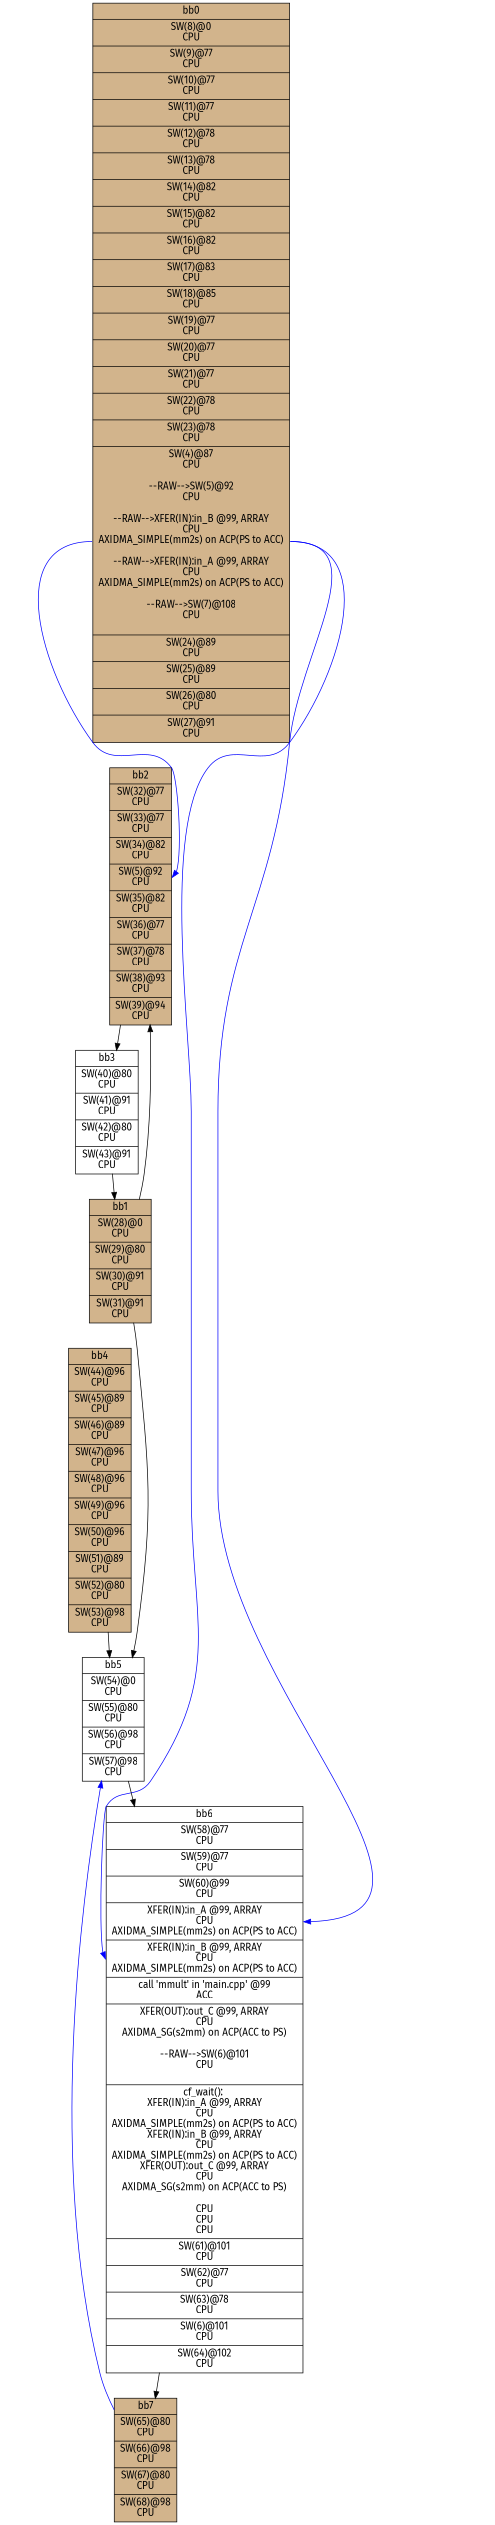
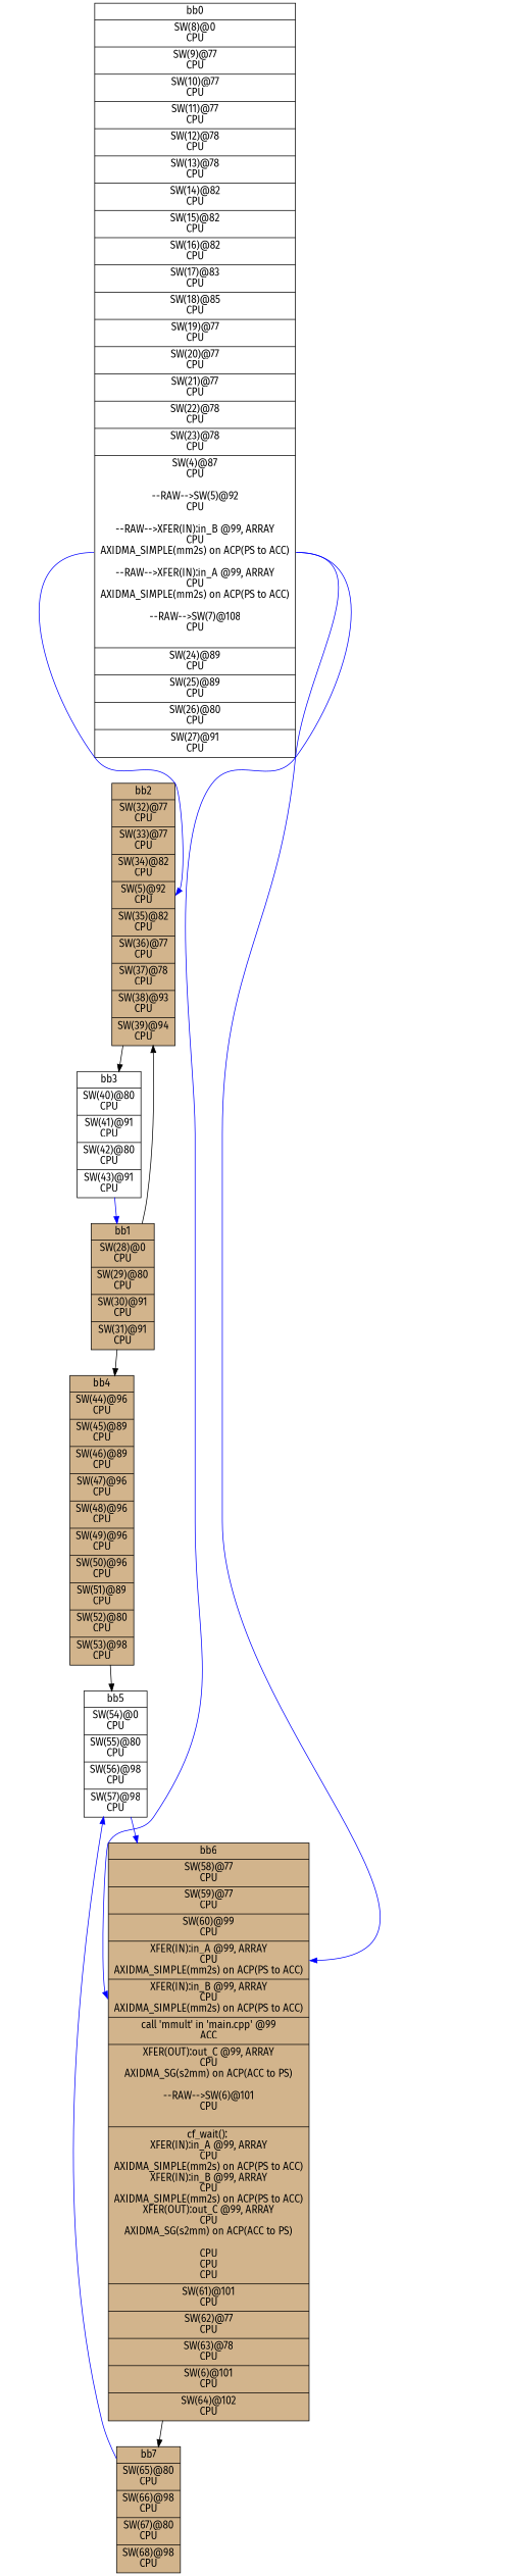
  digraph {
    fontname="Fira Sans"
    node [fillcolor=tan fontname="Fira Sans" shape=record style=filled]
    edge [fontname="Fira Sans"]
-   n1 [label="{bb0|<x0x2bab770>SW(8)@0\nCPU\n|<x0x2babb20>SW(9)@77\nCPU\n|<x0x2babcf0>SW(10)@77\nCPU\n|<x0x2babf30>SW(11)@77\nCPU\n|<x0x2bac170>SW(12)@78\nCPU\n|<x0x2bac3b0>SW(13)@78\nCPU\n|<x0x2bac5f0>SW(14)@82\nCPU\n|<x0x2bac800>SW(15)@82\nCPU\n|<x0x2baca10>SW(16)@82\nCPU\n|<x0x2bacc50>SW(17)@83\nCPU\n|<x0x2bacea0>SW(18)@85\nCPU\n|<x0x2bad0c0>SW(19)@77\nCPU\n|<x0x2badb10>SW(20)@77\nCPU\n|<x0x2badcc0>SW(21)@77\nCPU\n|<x0x2badee0>SW(22)@78\nCPU\n|<x0x2bae100>SW(23)@78\nCPU\n|<x0x2ba4110>SW(4)@87\nCPU\n\n--RAW--\>SW(5)@92\nCPU\n\n--RAW--\>XFER(IN):in_B @99, ARRAY\nCPU\nAXIDMA_SIMPLE(mm2s) on ACP(PS to ACC)\n\n--RAW--\>XFER(IN):in_A @99, ARRAY\nCPU\nAXIDMA_SIMPLE(mm2s) on ACP(PS to ACC)\n\n--RAW--\>SW(7)@108\nCPU\n\n|<x0x2bae320>SW(24)@89\nCPU\n|<x0x2bae530>SW(25)@89\nCPU\n|<x0x2bae770>SW(26)@80\nCPU\n|<x0x2bae9b0>SW(27)@91\nCPU\n}"]
+   n1 [fillcolor=white label="{bb0|<x0x2bab770>SW(8)@0\nCPU\n|<x0x2babb20>SW(9)@77\nCPU\n|<x0x2babcf0>SW(10)@77\nCPU\n|<x0x2babf30>SW(11)@77\nCPU\n|<x0x2bac170>SW(12)@78\nCPU\n|<x0x2bac3b0>SW(13)@78\nCPU\n|<x0x2bac5f0>SW(14)@82\nCPU\n|<x0x2bac800>SW(15)@82\nCPU\n|<x0x2baca10>SW(16)@82\nCPU\n|<x0x2bacc50>SW(17)@83\nCPU\n|<x0x2bacea0>SW(18)@85\nCPU\n|<x0x2bad0c0>SW(19)@77\nCPU\n|<x0x2badb10>SW(20)@77\nCPU\n|<x0x2badcc0>SW(21)@77\nCPU\n|<x0x2badee0>SW(22)@78\nCPU\n|<x0x2bae100>SW(23)@78\nCPU\n|<x0x2ba4110>SW(4)@87\nCPU\n\n--RAW--\>SW(5)@92\nCPU\n\n--RAW--\>XFER(IN):in_B @99, ARRAY\nCPU\nAXIDMA_SIMPLE(mm2s) on ACP(PS to ACC)\n\n--RAW--\>XFER(IN):in_A @99, ARRAY\nCPU\nAXIDMA_SIMPLE(mm2s) on ACP(PS to ACC)\n\n--RAW--\>SW(7)@108\nCPU\n\n|<x0x2bae320>SW(24)@89\nCPU\n|<x0x2bae530>SW(25)@89\nCPU\n|<x0x2bae770>SW(26)@80\nCPU\n|<x0x2bae9b0>SW(27)@91\nCPU\n}"]
    n2 [label="{bb2|<x0x2baeba0>SW(32)@77\nCPU\n|<x0x2baf880>SW(33)@77\nCPU\n|<x0x2bafac0>SW(34)@82\nCPU\n|<x0x2ba43d0>SW(5)@92\nCPU\n|<x0x2bafd80>SW(35)@82\nCPU\n|<x0x2baff90>SW(36)@77\nCPU\n|<x0x2bb01b0>SW(37)@78\nCPU\n|<x0x2bb03d0>SW(38)@93\nCPU\n|<x0x2bb05f0>SW(39)@94\nCPU\n}"]
-   n3 [fillcolor=white label="{bb6|<x0x2bb3180>SW(58)@77\nCPU\n|<x0x2bb3500>SW(59)@77\nCPU\n|<x0x2bb3720>SW(60)@99\nCPU\n|<x0x2bb6ea0>XFER(IN):in_A @99, ARRAY\nCPU\nAXIDMA_SIMPLE(mm2s) on ACP(PS to ACC)\n|<x0x2bb6f80>XFER(IN):in_B @99, ARRAY\nCPU\nAXIDMA_SIMPLE(mm2s) on ACP(PS to ACC)\n|<x0x2ba0590>call 'mmult' in 'main.cpp' @99\nACC\n|<x0x2bb7060>XFER(OUT):out_C @99, ARRAY\nCPU\nAXIDMA_SG(s2mm) on ACP(ACC to PS)\n\n--RAW--\>SW(6)@101\nCPU\n\n|<x0x2ba7980>cf_wait(): \nXFER(IN):in_A @99, ARRAY\nCPU\nAXIDMA_SIMPLE(mm2s) on ACP(PS to ACC)\nXFER(IN):in_B @99, ARRAY\nCPU\nAXIDMA_SIMPLE(mm2s) on ACP(PS to ACC)\nXFER(OUT):out_C @99, ARRAY\nCPU\nAXIDMA_SG(s2mm) on ACP(ACC to PS)\n\nCPU\nCPU\nCPU\n|<x0x2bb3940>SW(61)@101\nCPU\n|<x0x2bb3ba0>SW(62)@77\nCPU\n|<x0x2bb3de0>SW(63)@78\nCPU\n|<x0x2ba4fe0>SW(6)@101\nCPU\n|<x0x2bb4000>SW(64)@102\nCPU\n}"]
+   n3 [label="{bb6|<x0x2bb3180>SW(58)@77\nCPU\n|<x0x2bb3500>SW(59)@77\nCPU\n|<x0x2bb3720>SW(60)@99\nCPU\n|<x0x2bb6ea0>XFER(IN):in_A @99, ARRAY\nCPU\nAXIDMA_SIMPLE(mm2s) on ACP(PS to ACC)\n|<x0x2bb6f80>XFER(IN):in_B @99, ARRAY\nCPU\nAXIDMA_SIMPLE(mm2s) on ACP(PS to ACC)\n|<x0x2ba0590>call 'mmult' in 'main.cpp' @99\nACC\n|<x0x2bb7060>XFER(OUT):out_C @99, ARRAY\nCPU\nAXIDMA_SG(s2mm) on ACP(ACC to PS)\n\n--RAW--\>SW(6)@101\nCPU\n\n|<x0x2ba7980>cf_wait(): \nXFER(IN):in_A @99, ARRAY\nCPU\nAXIDMA_SIMPLE(mm2s) on ACP(PS to ACC)\nXFER(IN):in_B @99, ARRAY\nCPU\nAXIDMA_SIMPLE(mm2s) on ACP(PS to ACC)\nXFER(OUT):out_C @99, ARRAY\nCPU\nAXIDMA_SG(s2mm) on ACP(ACC to PS)\n\nCPU\nCPU\nCPU\n|<x0x2bb3940>SW(61)@101\nCPU\n|<x0x2bb3ba0>SW(62)@77\nCPU\n|<x0x2bb3de0>SW(63)@78\nCPU\n|<x0x2ba4fe0>SW(6)@101\nCPU\n|<x0x2bb4000>SW(64)@102\nCPU\n}"]
    n4 [label="{bb1|<x0x2baeda0>SW(28)@0\nCPU\n|<x0x2baeef0>SW(29)@80\nCPU\n|<x0x2baf0c0>SW(30)@91\nCPU\n|<x0x2baf2b0>SW(31)@91\nCPU\n}"]
    n5 [label="{bb4|<x0x2bb1130>SW(44)@96\nCPU\n|<x0x2bb1530>SW(45)@89\nCPU\n|<x0x2bb1750>SW(46)@89\nCPU\n|<x0x2bb1990>SW(47)@96\nCPU\n|<x0x2bb1b80>SW(48)@96\nCPU\n|<x0x2bb1d90>SW(49)@96\nCPU\n|<x0x2bb2000>SW(50)@96\nCPU\n|<x0x2bb21f0>SW(51)@89\nCPU\n|<x0x2bb2430>SW(52)@80\nCPU\n|<x0x2bb2670>SW(53)@98\nCPU\n}"]
    n6 [fillcolor=white label="{bb3|<x0x2bb0800>SW(40)@80\nCPU\n|<x0x2bb0af0>SW(41)@91\nCPU\n|<x0x2bb0ce0>SW(42)@80\nCPU\n|<x0x2bb0f20>SW(43)@91\nCPU\n}"]
    n7 [label="{bb7|<x0x2bb4210>SW(65)@80\nCPU\n|<x0x2bb4570>SW(66)@98\nCPU\n|<x0x2bb4760>SW(67)@80\nCPU\n|<x0x2bb49a0>SW(68)@98\nCPU\n}"]
    n8 [fillcolor=white label="{bb5|<x0x2bb2860>SW(54)@0\nCPU\n|<x0x2bb2bd0>SW(55)@80\nCPU\n|<x0x2bb2d80>SW(56)@98\nCPU\n|<x0x2bb2f70>SW(57)@98\nCPU\n}"]
    n1 -> n2 [color=blue headport=x0x2ba43d0 tailport=x0x2ba4110]
    n1 -> n3 [color=blue headport=x0x2bb6f80 tailport=x0x2ba4110]
    n1 -> n3 [color=blue headport=x0x2bb6ea0 tailport=x0x2ba4110]
    n2 -> n6
    n3 -> n7
    n4 -> n2
-   n4 -> n8
+   n4 -> n5
    n5 -> n8
-   n6 -> n4
+   n6 -> n4 [color=blue]
    n7 -> n8 [color=blue]
-   n8 -> n3
+   n8 -> n3 [color=blue]
  }
